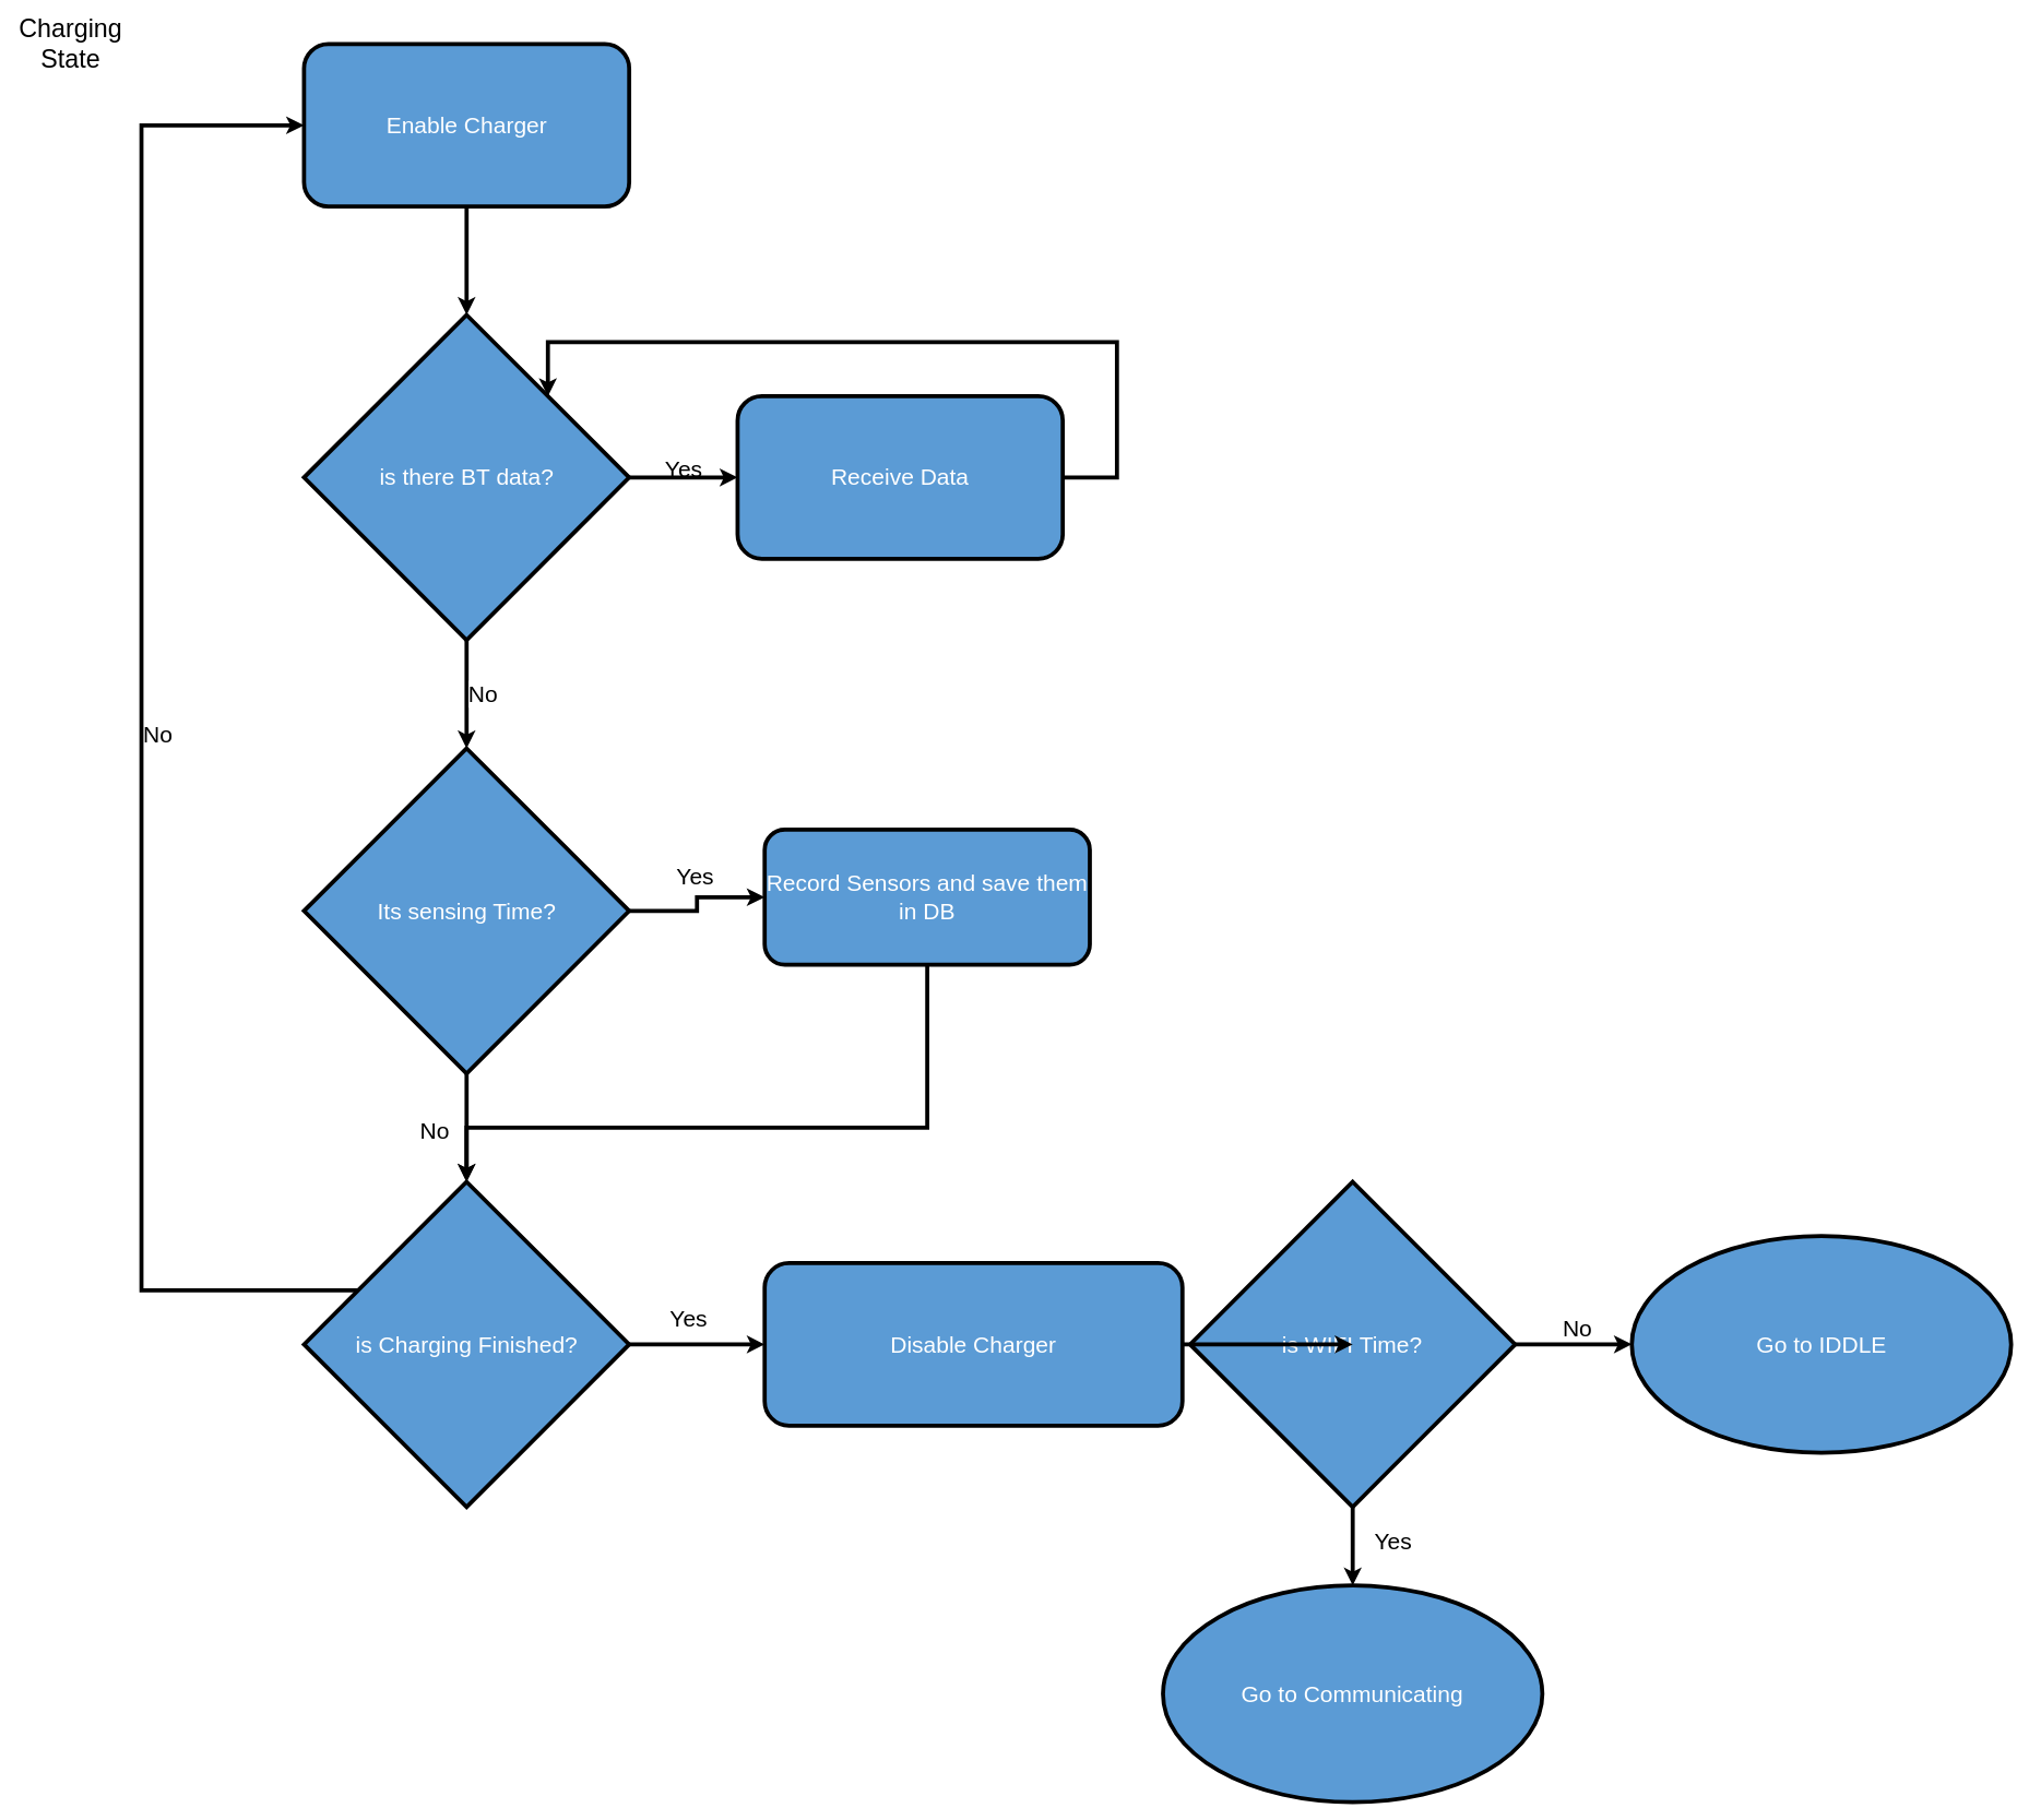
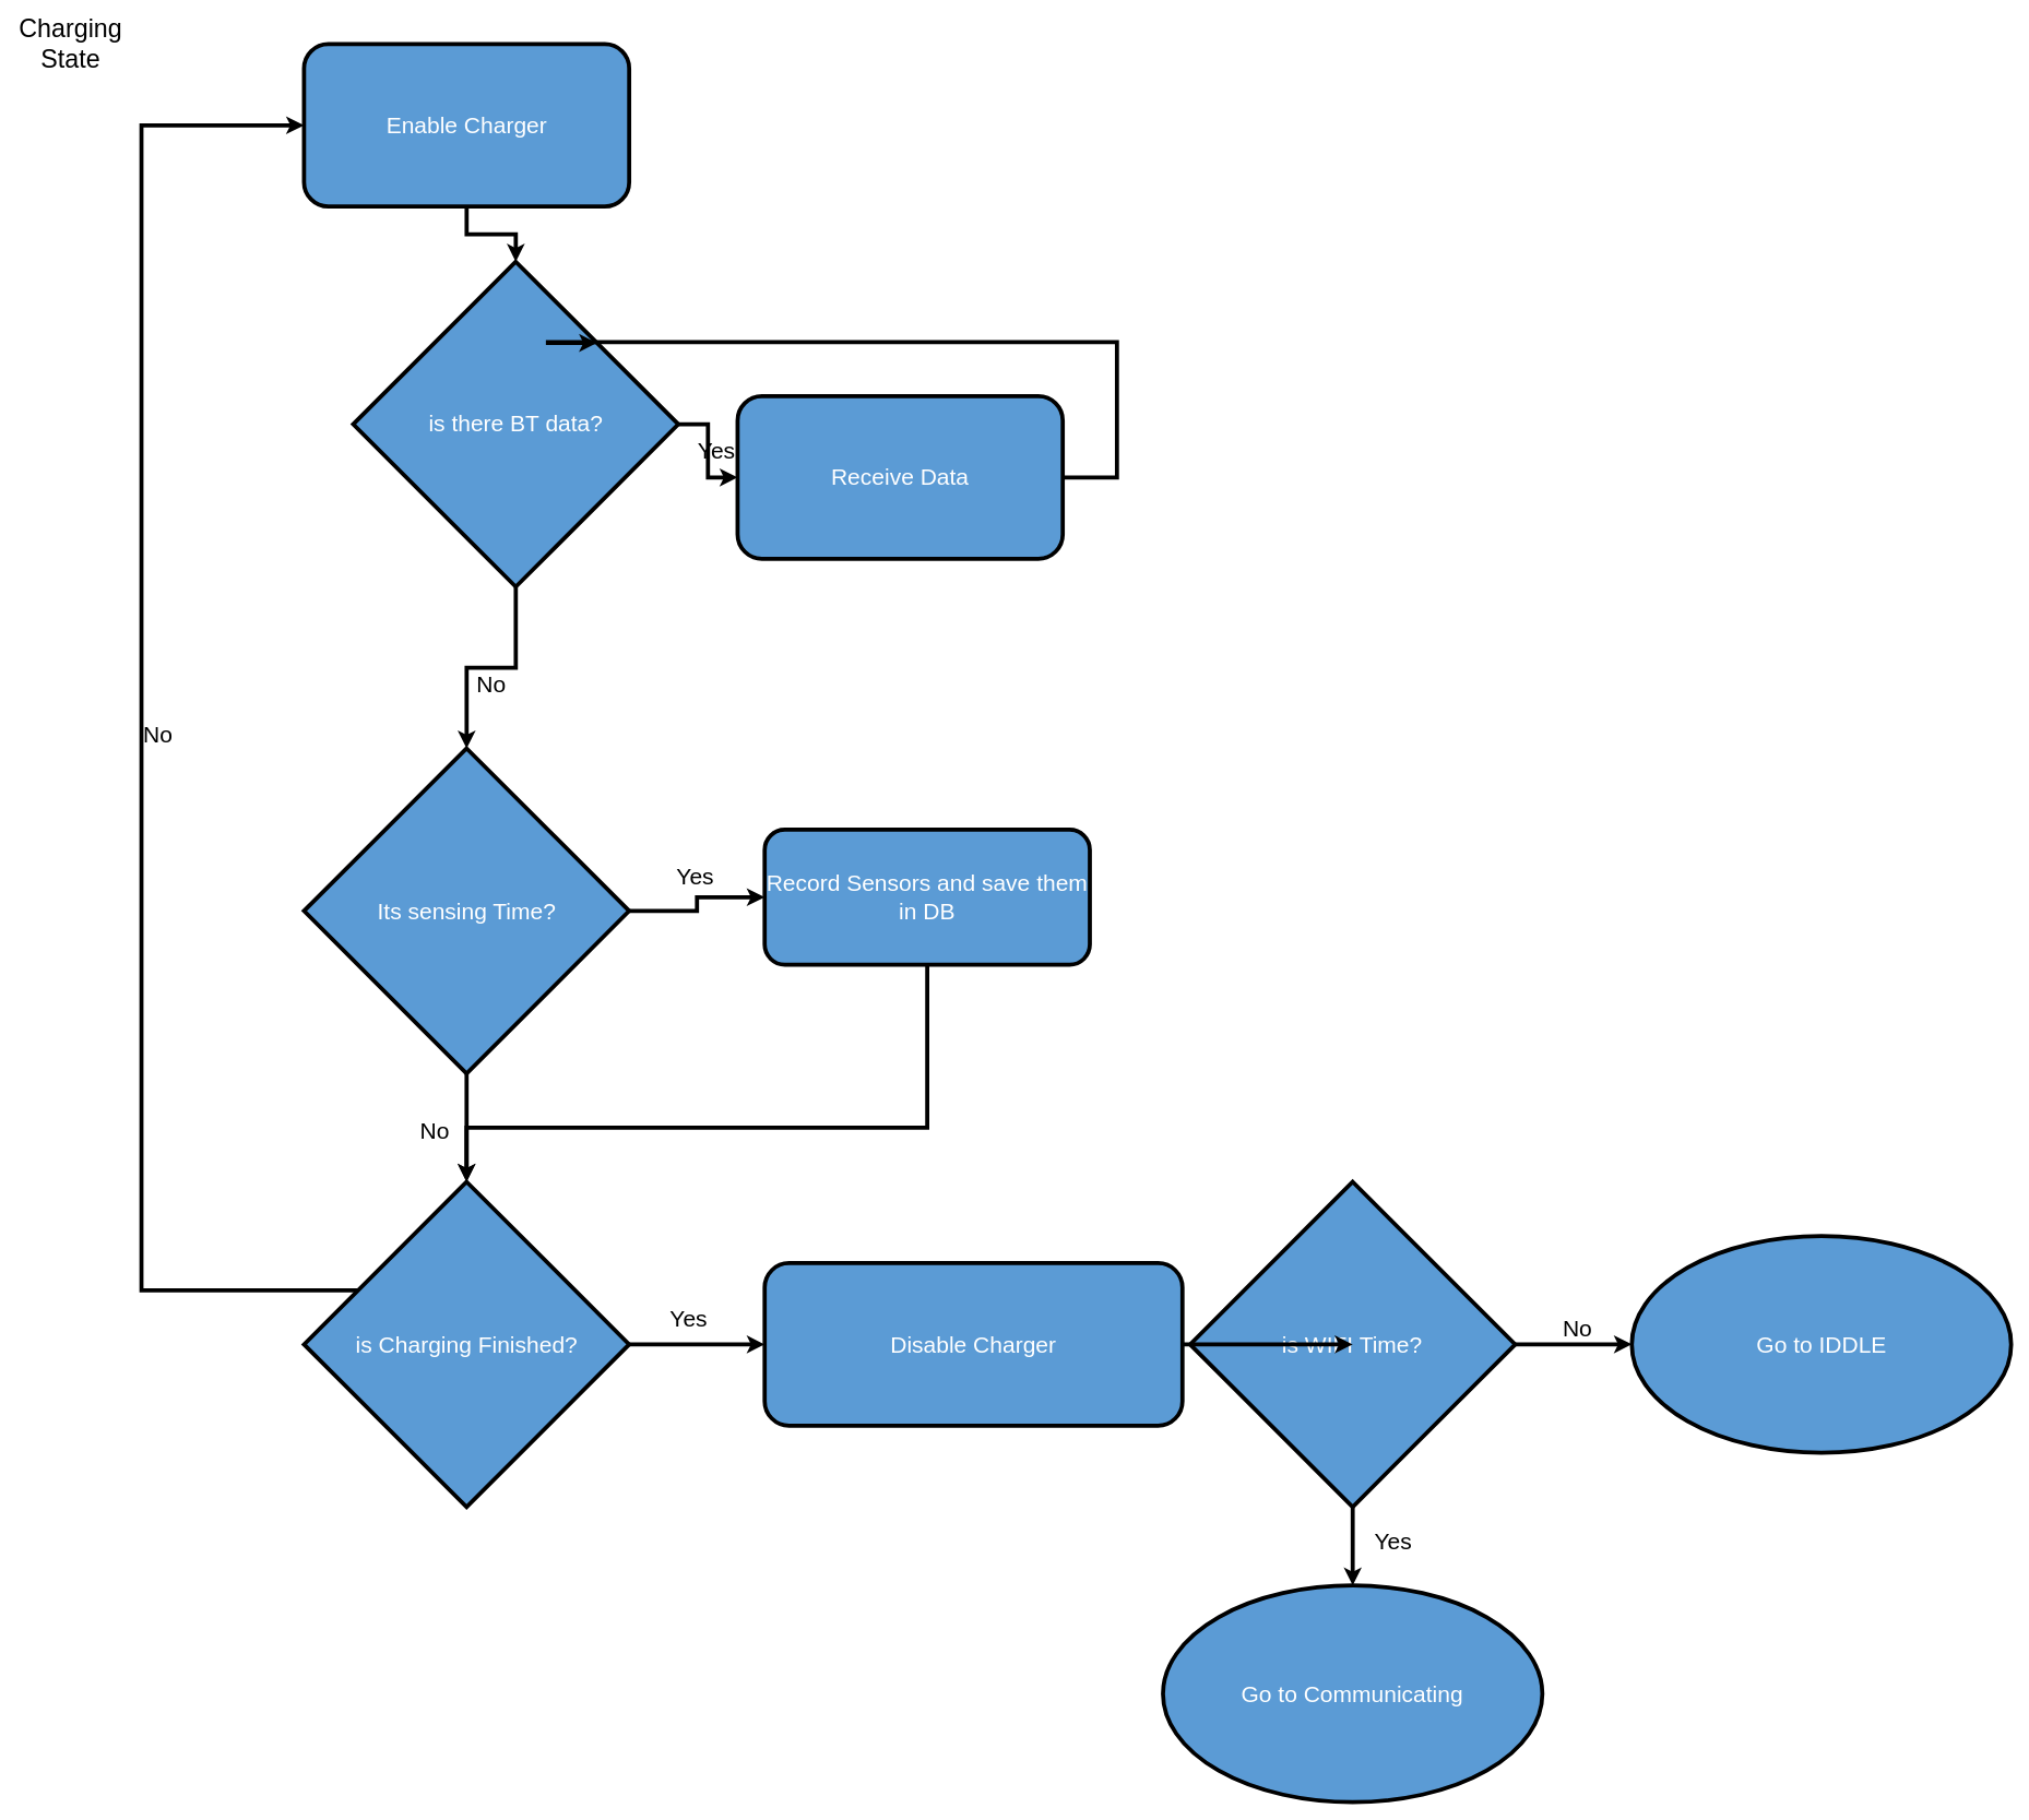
  <mxCell id="0" />
  <mxCell id="1" parent="0" />
  <mxCell id="2" style="edgeStyle=orthogonalEdgeStyle;rounded=0;orthogonalLoop=1;jettySize=auto;html=1;entryX=0;entryY=0.5;entryDx=0;entryDy=0;" parent="1" edge="1"><mxGeometry relative="1" as="geometry"><Array as="points"><mxPoint x="380" y="840" /><mxPoint x="100" y="840" /><mxPoint x="100" y="280" /></Array><mxPoint x="150" y="280" as="targetPoint" /></mxGeometry></mxCell>
  <mxCell id="3" value="" style="group;strokeWidth=5;fontSize=28;" vertex="1" connectable="0" parent="1"><mxGeometry x="20" y="20" width="2434.72" height="2180" as="geometry" /></mxCell>
  <mxCell id="4" value="Charging&lt;br style=&quot;font-size: 31px;&quot;&gt;State" style="text;html=1;strokeColor=none;fillColor=none;align=center;verticalAlign=middle;whiteSpace=wrap;rounded=0;strokeWidth=5;fontSize=31;" parent="3" vertex="1"><mxGeometry width="132.322" height="66.161" as="geometry" /></mxCell>
  <mxCell id="5" value="Enable Charger" style="rounded=1;whiteSpace=wrap;html=1;fillColor=#5B9BD5;fontColor=#FFFFFF;strokeWidth=5;fontSize=28;" parent="3" vertex="1"><mxGeometry x="350.653" y="33.08" width="396.965" height="198.483" as="geometry" /></mxCell>
  <mxCell id="6" value="No" style="edgeStyle=orthogonalEdgeStyle;rounded=0;orthogonalLoop=1;jettySize=auto;html=1;entryX=0;entryY=0.5;entryDx=0;entryDy=0;labelBackgroundColor=none;strokeWidth=5;fontSize=28;" parent="3" source="7" target="5" edge="1"><mxGeometry y="-20" relative="1" as="geometry"><Array as="points"><mxPoint x="152.17" y="1554.78" /><mxPoint x="152.17" y="132.322" /></Array><mxPoint as="offset" /></mxGeometry></mxCell>
  <mxCell id="7" value="&lt;font style=&quot;font-size: 28px;&quot;&gt;is Charging Finished?&lt;/font&gt;" style="rhombus;whiteSpace=wrap;html=1;fillColor=#5B9BD5;fontColor=#FFFFFF;strokeWidth=5;fontSize=28;" parent="3" vertex="1"><mxGeometry x="350.653" y="1422.458" width="396.965" height="396.965" as="geometry" /></mxCell>
- <mxCell id="8" value="&lt;font style=&quot;font-size: 28px;&quot;&gt;is there BT data?&lt;/font&gt;" style="rhombus;whiteSpace=wrap;html=1;fillColor=#5B9BD5;fontColor=#FFFFFF;strokeWidth=5;fontSize=28;" parent="3" vertex="1"><mxGeometry x="350.653" y="363.885" width="396.965" height="396.965" as="geometry" /></mxCell>
+ <mxCell id="8" value="&lt;font style=&quot;font-size: 28px;&quot;&gt;is there BT data?&lt;/font&gt;" style="rhombus;whiteSpace=wrap;html=1;fillColor=#5B9BD5;fontColor=#FFFFFF;strokeWidth=5;fontSize=28;" parent="3" vertex="1"><mxGeometry x="410.653" y="298.885" width="396.965" height="396.965" as="geometry" /></mxCell>
  <mxCell id="9" value="" style="edgeStyle=orthogonalEdgeStyle;rounded=0;orthogonalLoop=1;jettySize=auto;html=1;strokeWidth=5;fontSize=28;" parent="3" source="5" target="8" edge="1"><mxGeometry relative="1" as="geometry" /></mxCell>
  <mxCell id="10" style="edgeStyle=orthogonalEdgeStyle;rounded=0;orthogonalLoop=1;jettySize=auto;html=1;entryX=1;entryY=0;entryDx=0;entryDy=0;strokeWidth=5;fontSize=28;" parent="3" source="11" target="8" edge="1"><mxGeometry relative="1" as="geometry"><Array as="points"><mxPoint x="1343.066" y="562.367" /><mxPoint x="1343.066" y="396.965" /><mxPoint x="648.377" y="396.965" /></Array></mxGeometry></mxCell>
  <mxCell id="11" value="Receive Data" style="rounded=1;whiteSpace=wrap;html=1;fillColor=#5B9BD5;fontColor=#FFFFFF;strokeWidth=5;fontSize=28;" parent="3" vertex="1"><mxGeometry x="879.94" y="463.126" width="396.965" height="198.483" as="geometry" /></mxCell>
  <mxCell id="12" value="Yes" style="edgeStyle=orthogonalEdgeStyle;rounded=0;orthogonalLoop=1;jettySize=auto;html=1;labelBackgroundColor=none;strokeWidth=5;fontSize=28;" parent="3" source="8" target="11" edge="1"><mxGeometry y="10" relative="1" as="geometry"><mxPoint as="offset" /></mxGeometry></mxCell>
  <mxCell id="13" value="&lt;font style=&quot;font-size: 28px;&quot;&gt;is WIFI Time?&lt;/font&gt;" style="rhombus;whiteSpace=wrap;html=1;fillColor=#5B9BD5;fontColor=#FFFFFF;strokeWidth=5;fontSize=28;" parent="3" vertex="1"><mxGeometry x="1432.383" y="1422.458" width="396.965" height="396.965" as="geometry" /></mxCell>
  <mxCell id="14" value="Go to IDDLE" style="ellipse;whiteSpace=wrap;html=1;fillColor=#5B9BD5;fontColor=#FFFFFF;strokeWidth=5;fontSize=28;" parent="3" vertex="1"><mxGeometry x="1971.594" y="1488.619" width="463.126" height="264.643" as="geometry" /></mxCell>
  <mxCell id="15" value="No" style="edgeStyle=orthogonalEdgeStyle;rounded=0;orthogonalLoop=1;jettySize=auto;html=1;labelBackgroundColor=none;strokeWidth=5;fontSize=28;" parent="3" source="13" target="14" edge="1"><mxGeometry x="0.07" y="20" relative="1" as="geometry"><mxPoint as="offset" /></mxGeometry></mxCell>
  <mxCell id="16" value="Go to Communicating" style="ellipse;whiteSpace=wrap;html=1;fillColor=#5B9BD5;fontColor=#FFFFFF;strokeWidth=5;fontSize=28;" parent="3" vertex="1"><mxGeometry x="1399.302" y="1915.357" width="463.126" height="264.643" as="geometry" /></mxCell>
  <mxCell id="17" value="Yes" style="edgeStyle=orthogonalEdgeStyle;rounded=0;orthogonalLoop=1;jettySize=auto;html=1;labelBackgroundColor=none;strokeWidth=5;fontSize=28;" parent="3" source="13" target="16" edge="1"><mxGeometry x="-0.155" y="49" relative="1" as="geometry"><mxPoint y="1" as="offset" /></mxGeometry></mxCell>
  <mxCell id="18" value="" style="edgeStyle=orthogonalEdgeStyle;rounded=0;orthogonalLoop=1;jettySize=auto;html=1;strokeWidth=5;fontSize=28;" parent="3" source="19" target="13" edge="1"><mxGeometry relative="1" as="geometry" /></mxCell>
  <mxCell id="19" value="Disable Charger" style="rounded=1;whiteSpace=wrap;html=1;fillColor=#5B9BD5;fontColor=#FFFFFF;strokeWidth=5;fontSize=28;" parent="3" vertex="1"><mxGeometry x="913.02" y="1521.7" width="510" height="198.483" as="geometry" /></mxCell>
  <mxCell id="20" value="Yes" style="edgeStyle=orthogonalEdgeStyle;rounded=0;orthogonalLoop=1;jettySize=auto;html=1;labelBackgroundColor=none;strokeWidth=5;fontSize=28;" parent="3" source="7" target="19" edge="1"><mxGeometry x="-0.124" y="31" relative="1" as="geometry"><mxPoint as="offset" /></mxGeometry></mxCell>
  <mxCell id="21" value="No" style="edgeStyle=orthogonalEdgeStyle;rounded=0;orthogonalLoop=1;jettySize=auto;html=1;fontSize=28;strokeWidth=5;" parent="3" source="22" target="7" edge="1"><mxGeometry x="0.056" y="-39" relative="1" as="geometry"><mxPoint as="offset" /></mxGeometry></mxCell>
  <mxCell id="22" value="Its sensing Time?" style="rhombus;whiteSpace=wrap;html=1;fillColor=#5B9BD5;fontColor=#FFFFFF;strokeWidth=5;fontSize=28;" parent="3" vertex="1"><mxGeometry x="350.653" y="893.171" width="396.965" height="396.965" as="geometry" /></mxCell>
  <mxCell id="23" value="No" style="edgeStyle=orthogonalEdgeStyle;rounded=0;orthogonalLoop=1;jettySize=auto;html=1;fontSize=28;strokeWidth=5;" parent="3" source="8" target="22" edge="1"><mxGeometry y="20" relative="1" as="geometry"><mxPoint as="offset" /></mxGeometry></mxCell>
  <mxCell id="24" style="edgeStyle=orthogonalEdgeStyle;rounded=0;orthogonalLoop=1;jettySize=auto;html=1;entryX=0.5;entryY=0;entryDx=0;entryDy=0;fontSize=28;strokeWidth=5;" parent="3" source="25" target="7" edge="1"><mxGeometry relative="1" as="geometry"><Array as="points"><mxPoint x="1111.503" y="1356.297" /><mxPoint x="549.135" y="1356.297" /></Array></mxGeometry></mxCell>
  <mxCell id="25" value="Record Sensors and save them in DB" style="rounded=1;whiteSpace=wrap;html=1;fillColor=#5B9BD5;fontColor=#FFFFFF;strokeWidth=5;fontSize=28;" parent="3" vertex="1"><mxGeometry x="913.02" y="992.413" width="396.965" height="165" as="geometry" /></mxCell>
  <mxCell id="26" value="Yes" style="edgeStyle=orthogonalEdgeStyle;rounded=0;orthogonalLoop=1;jettySize=auto;html=1;labelBackgroundColor=none;strokeWidth=5;fontSize=28;" parent="3" source="22" target="25" edge="1"><mxGeometry x="-0.124" y="42" relative="1" as="geometry"><mxPoint as="offset" /></mxGeometry></mxCell>
